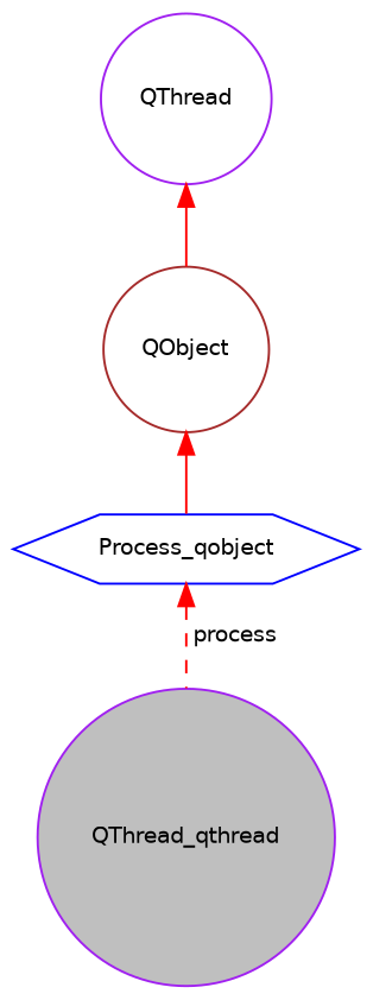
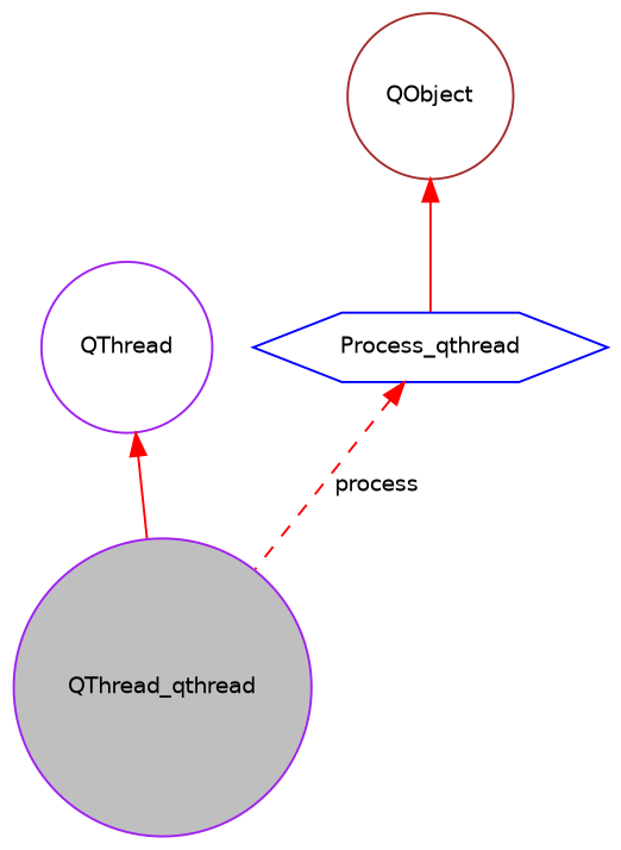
  digraph {
    node [color=purple fillcolor=white fontname=Helvetica fontsize=10 shape=circle style=filled]
    edge [color=red dir=back fontname=Helvetica fontsize=10 labelfontname=Helvetica labelfontsize=10 style=solid]
    n1 [fillcolor=grey75 fontcolor=black height=0.2 label=QThread_qthread width=0.4]
    n2 [height=0.2 label=QThread width=0.4]
-   n3 [color=blue height=0.2 label=Process_qobject shape=hexagon width=0.4]
+   n3 [color=blue height=0.2 label=Process_qthread shape=hexagon width=0.4]
    n4 [color=brown height=0.2 label=QObject width=0.4]
-   n2 -> n4
+   n2 -> n1
    n3 -> n1 [label=" process" style=dashed]
    n4 -> n3
  }
